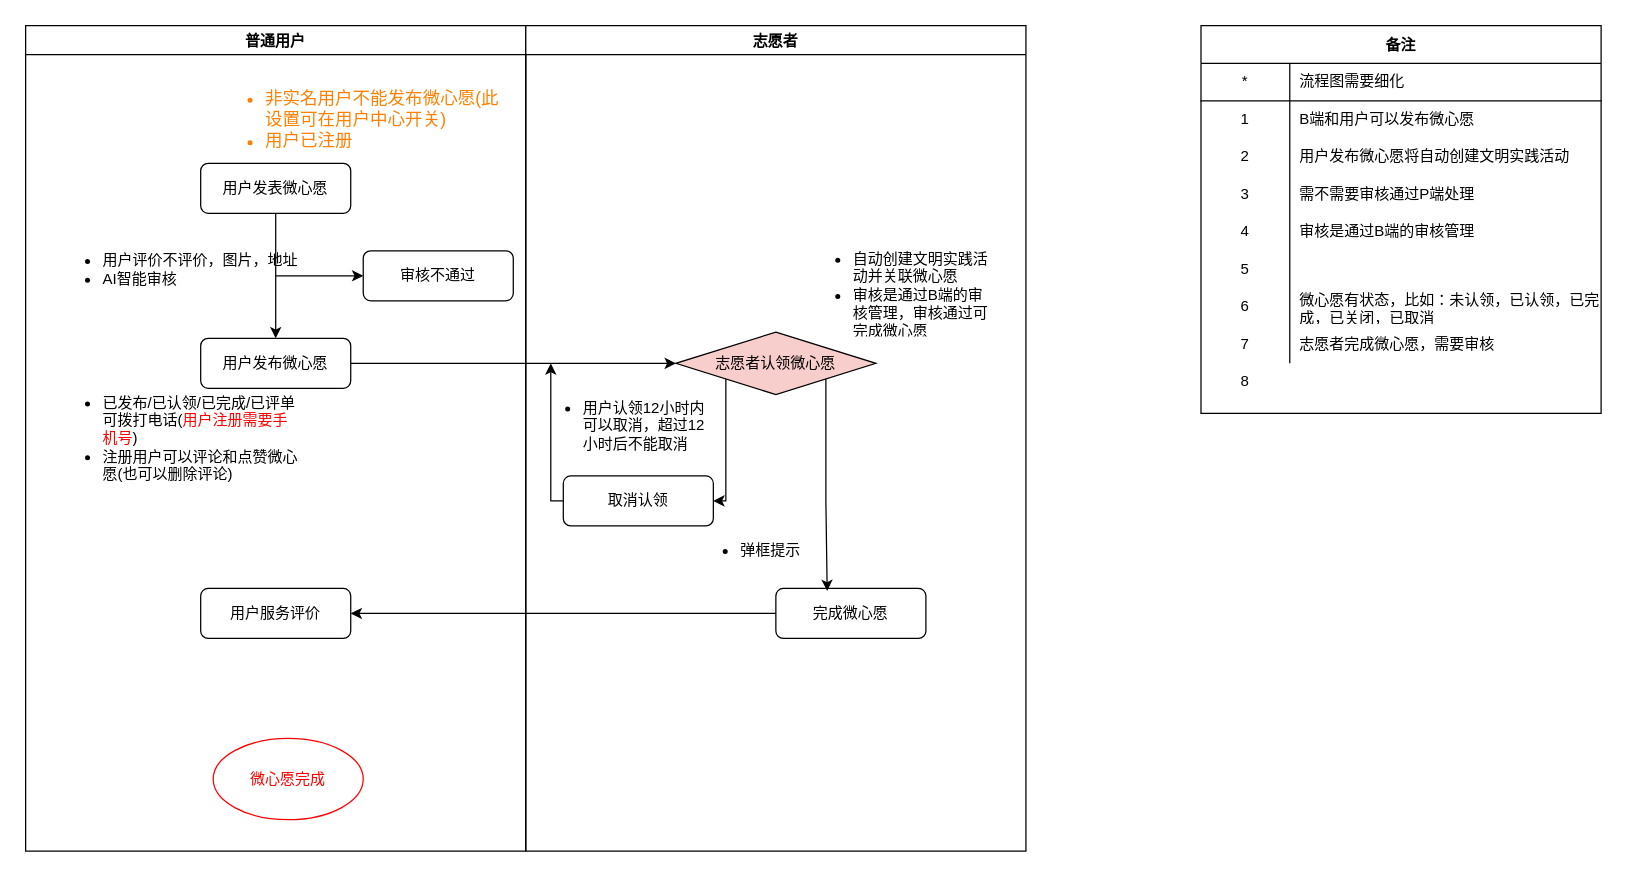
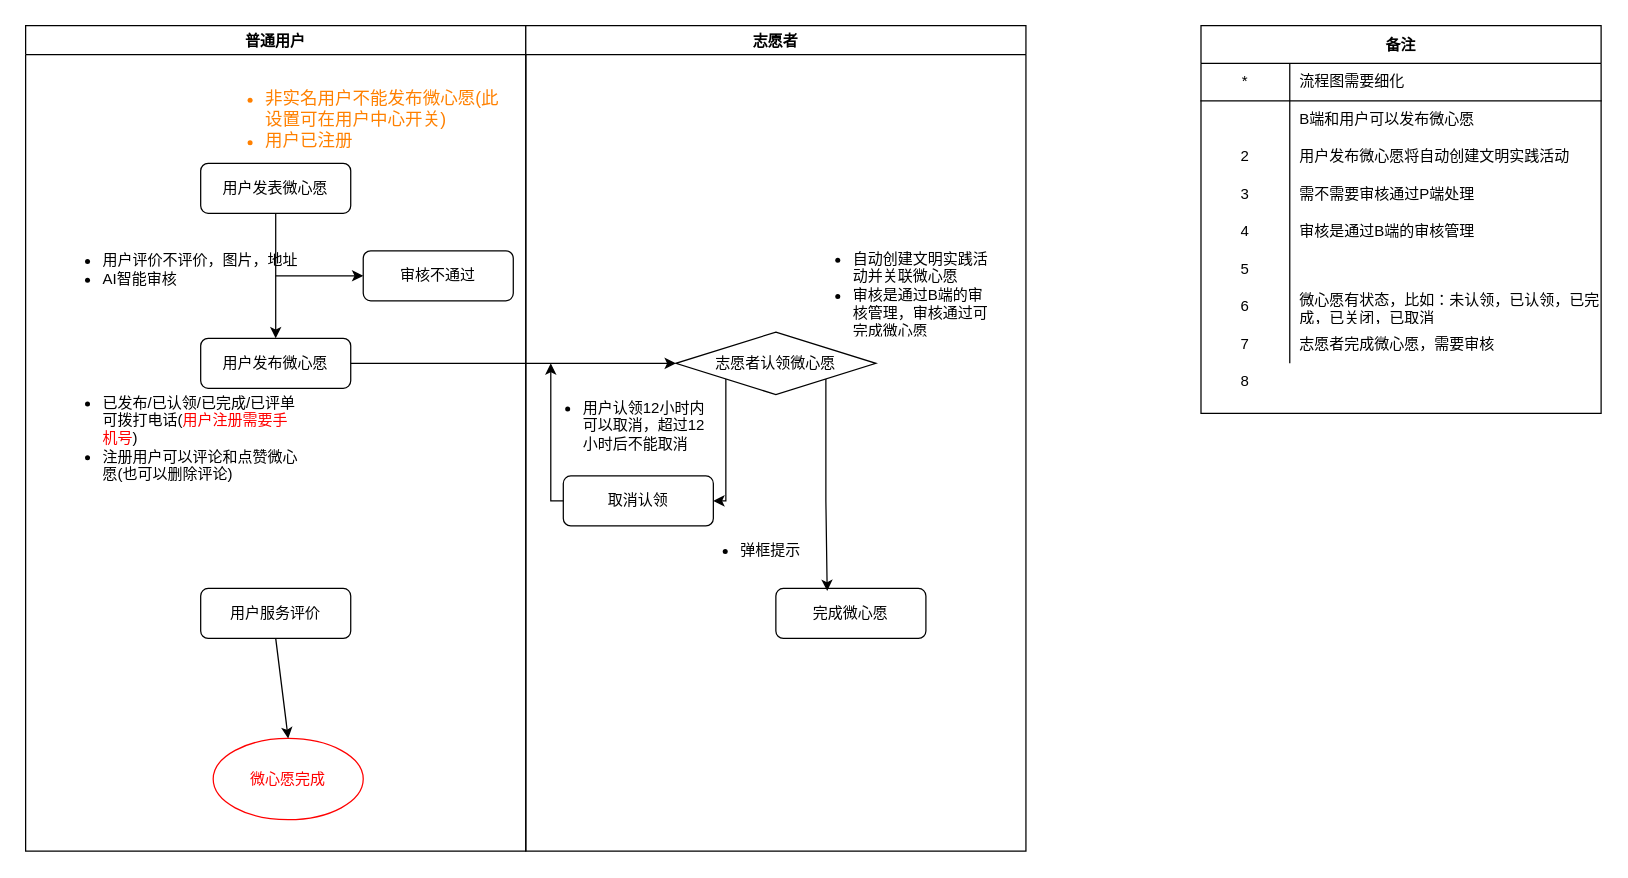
  <mxCell id="0" />
  <mxCell id="1" parent="0" />
  <mxCell id="2" value="普通用户" style="swimlane;" parent="1" vertex="1"><mxGeometry x="20" y="20" width="400" height="660" as="geometry" /></mxCell>
  <mxCell id="3" value="用户发表微心愿" style="rounded=1;whiteSpace=wrap;html=1;" parent="2" vertex="1"><mxGeometry x="140" y="110" width="120" height="40" as="geometry" /></mxCell>
  <mxCell id="4" value="用户发布微心愿" style="rounded=1;whiteSpace=wrap;html=1;" parent="2" vertex="1"><mxGeometry x="140" y="250" width="120" height="40" as="geometry" /></mxCell>
  <mxCell id="5" value="&lt;ul&gt;&lt;li&gt;用户评价不评价，图片，地址&lt;/li&gt;&lt;li&gt;AI智能审核&lt;/li&gt;&lt;/ul&gt;" style="text;strokeColor=none;fillColor=none;html=1;whiteSpace=wrap;verticalAlign=middle;overflow=hidden;" parent="2" vertex="1"><mxGeometry x="20" y="150" width="200" height="90" as="geometry" /></mxCell>
  <mxCell id="6" value="&lt;ul&gt;&lt;li&gt;已发布/已认领/已完成/已评单可拨打电话(&lt;font color=&quot;#ff0000&quot;&gt;用户注册需要手机号&lt;/font&gt;)&lt;/li&gt;&lt;li&gt;注册用户可以评论和点赞微心愿(也可以删除评论)&lt;/li&gt;&lt;/ul&gt;" style="text;strokeColor=none;fillColor=none;html=1;whiteSpace=wrap;verticalAlign=middle;overflow=hidden;" parent="2" vertex="1"><mxGeometry x="20" y="280" width="200" height="90" as="geometry" /></mxCell>
  <mxCell id="7" value="审核不通过" style="rounded=1;whiteSpace=wrap;html=1;" parent="2" vertex="1"><mxGeometry x="270" y="180" width="120" height="40" as="geometry" /></mxCell>
  <mxCell id="8" value="用户服务评价" style="rounded=1;whiteSpace=wrap;html=1;" parent="2" vertex="1"><mxGeometry x="140" y="450" width="120" height="40" as="geometry" /></mxCell>
  <mxCell id="9" value="&lt;font color=&quot;#ff0000&quot;&gt;微心愿完成&lt;/font&gt;" style="ellipse;whiteSpace=wrap;html=1;strokeColor=#FF0000;" parent="2" vertex="1"><mxGeometry x="150" y="570" width="120" height="65" as="geometry" /></mxCell>
+ <mxCell id="10" value="" style="endArrow=classic;html=1;rounded=0;exitX=0.5;exitY=1;exitDx=0;exitDy=0;entryX=0.5;entryY=0;entryDx=0;entryDy=0;" parent="2" source="8" target="9" edge="1"><mxGeometry width="50" height="50" relative="1" as="geometry"><mxPoint x="380" y="400" as="sourcePoint" /><mxPoint x="200" y="570" as="targetPoint" /></mxGeometry></mxCell>
  <mxCell id="11" value="&lt;ul&gt;&lt;li&gt;&lt;span style=&quot;font-size: 14px ; background-color: rgb(255 , 255 , 255)&quot;&gt;非实名用户不能发布微心愿(此设置可在用户中心开关)&lt;/span&gt;&lt;/li&gt;&lt;li&gt;&lt;span style=&quot;font-size: 14px ; background-color: rgb(255 , 255 , 255)&quot;&gt;用户已注册&lt;/span&gt;&lt;/li&gt;&lt;/ul&gt;" style="text;strokeColor=none;fillColor=none;html=1;whiteSpace=wrap;verticalAlign=middle;overflow=hidden;fontColor=#FF8000;" parent="2" vertex="1"><mxGeometry x="150" y="10" width="230" height="130" as="geometry" /></mxCell>
  <mxCell id="12" value="志愿者" style="swimlane;" parent="1" vertex="1"><mxGeometry x="420" y="20" width="400" height="660" as="geometry" /></mxCell>
  <mxCell id="13" value="完成微心愿" style="rounded=1;whiteSpace=wrap;html=1;" parent="12" vertex="1"><mxGeometry x="200" y="450" width="120" height="40" as="geometry" /></mxCell>
  <mxCell id="14" value="&lt;ul&gt;&lt;li&gt;弹框提示&lt;/li&gt;&lt;/ul&gt;" style="text;strokeColor=none;fillColor=none;html=1;whiteSpace=wrap;verticalAlign=middle;overflow=hidden;" parent="12" vertex="1"><mxGeometry x="130" y="390" width="100" height="60" as="geometry" /></mxCell>
  <mxCell id="15" value="取消认领" style="rounded=1;whiteSpace=wrap;html=1;" parent="12" vertex="1"><mxGeometry x="30" y="360" width="120" height="40" as="geometry" /></mxCell>
- <mxCell id="16" value="&lt;span&gt;志愿者认领微心愿&lt;/span&gt;" style="rhombus;whiteSpace=wrap;html=1;fillColor=#f8cecc;" parent="12" vertex="1"><mxGeometry x="120" y="245" width="160" height="50" as="geometry" /></mxCell>
+ <mxCell id="16" value="&lt;span&gt;志愿者认领微心愿&lt;/span&gt;" style="rhombus;whiteSpace=wrap;html=1;" parent="12" vertex="1"><mxGeometry x="120" y="245" width="160" height="50" as="geometry" /></mxCell>
  <mxCell id="17" value="" style="endArrow=classic;html=1;rounded=0;exitX=1;exitY=1;exitDx=0;exitDy=0;entryX=0.342;entryY=0.05;entryDx=0;entryDy=0;entryPerimeter=0;" parent="12" source="16" target="13" edge="1"><mxGeometry width="50" height="50" relative="1" as="geometry"><mxPoint x="250" y="310" as="sourcePoint" /><mxPoint x="240" y="380" as="targetPoint" /><Array as="points"><mxPoint x="240" y="380" /></Array></mxGeometry></mxCell>
  <mxCell id="18" value="" style="endArrow=classic;html=1;rounded=0;exitX=0;exitY=1;exitDx=0;exitDy=0;entryX=1;entryY=0.5;entryDx=0;entryDy=0;" parent="12" source="16" target="15" edge="1"><mxGeometry width="50" height="50" relative="1" as="geometry"><mxPoint x="-20" y="380" as="sourcePoint" /><mxPoint x="160" y="380" as="targetPoint" /><Array as="points"><mxPoint x="160" y="380" /></Array></mxGeometry></mxCell>
  <mxCell id="19" value="&lt;ul&gt;&lt;li&gt;用户认领12小时内可以取消，超过12小时后不能取消&lt;/li&gt;&lt;/ul&gt;" style="text;strokeColor=none;fillColor=none;html=1;whiteSpace=wrap;verticalAlign=middle;overflow=hidden;" parent="12" vertex="1"><mxGeometry x="4" y="280" width="146" height="80" as="geometry" /></mxCell>
  <mxCell id="20" value="&lt;ul&gt;&lt;li&gt;自动创建文明实践活动并关联微心愿&lt;/li&gt;&lt;li&gt;审核是通过B端的审核管理，审核通过可完成微心愿&lt;/li&gt;&lt;/ul&gt;" style="text;strokeColor=none;fillColor=none;html=1;whiteSpace=wrap;verticalAlign=middle;overflow=hidden;" parent="12" vertex="1"><mxGeometry x="220" y="165" width="150" height="85" as="geometry" /></mxCell>
  <mxCell id="21" style="edgeStyle=orthogonalEdgeStyle;rounded=0;orthogonalLoop=1;jettySize=auto;html=1;exitX=0.5;exitY=1;exitDx=0;exitDy=0;" parent="1" source="3" edge="1"><mxGeometry relative="1" as="geometry"><mxPoint x="220" y="270" as="targetPoint" /></mxGeometry></mxCell>
  <mxCell id="22" value="" style="endArrow=classic;html=1;rounded=0;" parent="1" edge="1"><mxGeometry width="50" height="50" relative="1" as="geometry"><mxPoint x="220" y="220" as="sourcePoint" /><mxPoint x="290" y="220" as="targetPoint" /></mxGeometry></mxCell>
  <mxCell id="23" value="" style="endArrow=classic;html=1;rounded=0;exitX=1;exitY=0.5;exitDx=0;exitDy=0;entryX=0;entryY=0.5;entryDx=0;entryDy=0;" parent="1" source="4" target="16" edge="1"><mxGeometry width="50" height="50" relative="1" as="geometry"><mxPoint x="400" y="400" as="sourcePoint" /><mxPoint x="450" y="350" as="targetPoint" /></mxGeometry></mxCell>
  <mxCell id="24" value="" style="endArrow=classic;html=1;rounded=0;exitX=0;exitY=0.5;exitDx=0;exitDy=0;" parent="1" source="15" edge="1"><mxGeometry width="50" height="50" relative="1" as="geometry"><mxPoint x="440" y="400" as="sourcePoint" /><mxPoint x="440" y="290" as="targetPoint" /><Array as="points"><mxPoint x="440" y="400" /></Array></mxGeometry></mxCell>
- <mxCell id="25" value="" style="endArrow=classic;html=1;rounded=0;exitX=0;exitY=0.5;exitDx=0;exitDy=0;entryX=1;entryY=0.5;entryDx=0;entryDy=0;" parent="1" source="13" target="8" edge="1"><mxGeometry width="50" height="50" relative="1" as="geometry"><mxPoint x="400" y="370" as="sourcePoint" /><mxPoint x="450" y="320" as="targetPoint" /></mxGeometry></mxCell>
  <mxCell id="26" value="备注" style="shape=table;startSize=30;container=1;collapsible=0;childLayout=tableLayout;fixedRows=1;rowLines=0;fontStyle=1;align=center;pointerEvents=1;direction=east;" vertex="1" parent="1"><mxGeometry x="960" y="20" width="320" height="310" as="geometry" /></mxCell>
  <mxCell id="27" value="" style="shape=partialRectangle;html=1;whiteSpace=wrap;collapsible=0;dropTarget=0;pointerEvents=1;fillColor=none;top=0;left=0;bottom=1;right=0;points=[[0,0.5],[1,0.5]];portConstraint=eastwest;" vertex="1" parent="26"><mxGeometry y="30" width="320" height="30" as="geometry" /></mxCell>
  <mxCell id="28" value="*" style="shape=partialRectangle;html=1;whiteSpace=wrap;connectable=0;fillColor=none;top=0;left=0;bottom=0;right=0;overflow=hidden;pointerEvents=1;" vertex="1" parent="27"><mxGeometry width="71" height="30" as="geometry"><mxRectangle width="71" height="30" as="alternateBounds" /></mxGeometry></mxCell>
  <mxCell id="29" value="流程图需要细化" style="shape=partialRectangle;html=1;whiteSpace=wrap;connectable=0;fillColor=none;top=0;left=0;bottom=0;right=0;align=left;spacingLeft=6;overflow=hidden;pointerEvents=1;" vertex="1" parent="27"><mxGeometry x="71" width="249" height="30" as="geometry"><mxRectangle width="249" height="30" as="alternateBounds" /></mxGeometry></mxCell>
  <mxCell id="30" style="shape=partialRectangle;html=1;whiteSpace=wrap;collapsible=0;dropTarget=0;pointerEvents=1;fillColor=none;top=0;left=0;bottom=0;right=0;points=[[0,0.5],[1,0.5]];portConstraint=eastwest;labelBorderColor=none;labelBackgroundColor=none;verticalAlign=middle;" vertex="1" parent="26"><mxGeometry y="60" width="320" height="30" as="geometry" /></mxCell>
- <mxCell id="31" value="1" style="shape=partialRectangle;html=1;whiteSpace=wrap;connectable=0;fillColor=none;top=0;left=0;bottom=0;right=0;overflow=hidden;pointerEvents=1;flipV=1;labelBorderColor=none;" vertex="1" parent="30"><mxGeometry width="71" height="30" as="geometry"><mxRectangle width="71" height="30" as="alternateBounds" /></mxGeometry></mxCell>
  <mxCell id="32" value="&lt;span&gt;B端和用户可以发布微心愿&lt;/span&gt;" style="shape=partialRectangle;html=1;whiteSpace=wrap;connectable=0;fillColor=none;top=0;left=0;bottom=0;right=0;align=left;spacingLeft=6;overflow=hidden;pointerEvents=1;" vertex="1" parent="30"><mxGeometry x="71" width="249" height="30" as="geometry"><mxRectangle width="249" height="30" as="alternateBounds" /></mxGeometry></mxCell>
  <mxCell id="33" style="shape=partialRectangle;html=1;whiteSpace=wrap;collapsible=0;dropTarget=0;pointerEvents=1;fillColor=none;top=0;left=0;bottom=0;right=0;points=[[0,0.5],[1,0.5]];portConstraint=eastwest;labelBorderColor=none;labelBackgroundColor=none;verticalAlign=middle;" vertex="1" parent="26"><mxGeometry y="90" width="320" height="30" as="geometry" /></mxCell>
  <mxCell id="34" value="2" style="shape=partialRectangle;html=1;whiteSpace=wrap;connectable=0;fillColor=none;top=0;left=0;bottom=0;right=0;overflow=hidden;pointerEvents=1;flipV=1;labelBorderColor=none;" vertex="1" parent="33"><mxGeometry width="71" height="30" as="geometry"><mxRectangle width="71" height="30" as="alternateBounds" /></mxGeometry></mxCell>
  <mxCell id="35" value="用户发布微心愿将自动创建文明实践活动" style="shape=partialRectangle;html=1;whiteSpace=wrap;connectable=0;fillColor=none;top=0;left=0;bottom=0;right=0;align=left;spacingLeft=6;overflow=hidden;pointerEvents=1;" vertex="1" parent="33"><mxGeometry x="71" width="249" height="30" as="geometry"><mxRectangle width="249" height="30" as="alternateBounds" /></mxGeometry></mxCell>
  <mxCell id="36" style="shape=partialRectangle;html=1;whiteSpace=wrap;collapsible=0;dropTarget=0;pointerEvents=1;fillColor=none;top=0;left=0;bottom=0;right=0;points=[[0,0.5],[1,0.5]];portConstraint=eastwest;" vertex="1" parent="26"><mxGeometry y="120" width="320" height="30" as="geometry" /></mxCell>
  <mxCell id="37" value="3" style="shape=partialRectangle;html=1;whiteSpace=wrap;connectable=0;fillColor=none;top=0;left=0;bottom=0;right=0;overflow=hidden;pointerEvents=1;flipH=1;" vertex="1" parent="36"><mxGeometry width="71" height="30" as="geometry"><mxRectangle width="71" height="30" as="alternateBounds" /></mxGeometry></mxCell>
  <mxCell id="38" value="需不需要审核通过P端处理" style="shape=partialRectangle;html=1;whiteSpace=wrap;connectable=0;fillColor=none;top=0;left=0;bottom=0;right=0;align=left;spacingLeft=6;overflow=hidden;pointerEvents=1;" vertex="1" parent="36"><mxGeometry x="71" width="249" height="30" as="geometry"><mxRectangle width="249" height="30" as="alternateBounds" /></mxGeometry></mxCell>
  <mxCell id="39" value="" style="shape=partialRectangle;html=1;whiteSpace=wrap;collapsible=0;dropTarget=0;pointerEvents=1;fillColor=none;top=0;left=0;bottom=0;right=0;points=[[0,0.5],[1,0.5]];portConstraint=eastwest;" vertex="1" parent="26"><mxGeometry y="150" width="320" height="30" as="geometry" /></mxCell>
  <mxCell id="40" value="4" style="shape=partialRectangle;html=1;whiteSpace=wrap;connectable=0;fillColor=none;top=0;left=0;bottom=0;right=0;overflow=hidden;pointerEvents=1;" vertex="1" parent="39"><mxGeometry width="71" height="30" as="geometry"><mxRectangle width="71" height="30" as="alternateBounds" /></mxGeometry></mxCell>
  <mxCell id="41" value="审核是通过B端的审核管理" style="shape=partialRectangle;html=1;whiteSpace=wrap;connectable=0;fillColor=none;top=0;left=0;bottom=0;right=0;align=left;spacingLeft=6;overflow=hidden;pointerEvents=1;" vertex="1" parent="39"><mxGeometry x="71" width="249" height="30" as="geometry"><mxRectangle width="249" height="30" as="alternateBounds" /></mxGeometry></mxCell>
  <mxCell id="42" value="" style="shape=partialRectangle;html=1;whiteSpace=wrap;collapsible=0;dropTarget=0;pointerEvents=1;fillColor=none;top=0;left=0;bottom=0;right=0;points=[[0,0.5],[1,0.5]];portConstraint=eastwest;" vertex="1" parent="26"><mxGeometry y="180" width="320" height="30" as="geometry" /></mxCell>
  <mxCell id="43" value="5" style="shape=partialRectangle;html=1;whiteSpace=wrap;connectable=0;fillColor=none;top=0;left=0;bottom=0;right=0;overflow=hidden;pointerEvents=1;" vertex="1" parent="42"><mxGeometry width="71" height="30" as="geometry"><mxRectangle width="71" height="30" as="alternateBounds" /></mxGeometry></mxCell>
  <mxCell id="44" style="shape=partialRectangle;html=1;whiteSpace=wrap;collapsible=0;dropTarget=0;pointerEvents=1;fillColor=none;top=0;left=0;bottom=0;right=0;points=[[0,0.5],[1,0.5]];portConstraint=eastwest;labelBorderColor=none;labelBackgroundColor=none;verticalAlign=middle;" vertex="1" parent="26"><mxGeometry y="210" width="320" height="30" as="geometry" /></mxCell>
  <mxCell id="45" value="6" style="shape=partialRectangle;html=1;whiteSpace=wrap;connectable=0;fillColor=none;top=0;left=0;bottom=0;right=0;overflow=hidden;pointerEvents=1;flipV=1;labelBorderColor=none;" vertex="1" parent="44"><mxGeometry width="71" height="30" as="geometry"><mxRectangle width="71" height="30" as="alternateBounds" /></mxGeometry></mxCell>
  <mxCell id="46" value="微心愿有状态，比如：未认领，已认领，已完成，已关闭，已取消" style="shape=partialRectangle;html=1;whiteSpace=wrap;connectable=0;fillColor=none;top=0;left=0;bottom=0;right=0;align=left;spacingLeft=6;overflow=hidden;pointerEvents=1;fontSize=12;strokeWidth=1;" vertex="1" parent="44"><mxGeometry x="71" width="249" height="30" as="geometry"><mxRectangle width="249" height="30" as="alternateBounds" /></mxGeometry></mxCell>
  <mxCell id="47" style="shape=partialRectangle;html=1;whiteSpace=wrap;collapsible=0;dropTarget=0;pointerEvents=1;fillColor=none;top=0;left=0;bottom=0;right=0;points=[[0,0.5],[1,0.5]];portConstraint=eastwest;labelBorderColor=none;labelBackgroundColor=none;verticalAlign=middle;" vertex="1" parent="26"><mxGeometry y="240" width="320" height="30" as="geometry" /></mxCell>
  <mxCell id="48" value="7" style="shape=partialRectangle;html=1;whiteSpace=wrap;connectable=0;fillColor=none;top=0;left=0;bottom=0;right=0;overflow=hidden;pointerEvents=1;flipV=1;labelBorderColor=none;" vertex="1" parent="47"><mxGeometry width="71" height="30" as="geometry"><mxRectangle width="71" height="30" as="alternateBounds" /></mxGeometry></mxCell>
  <mxCell id="49" value="志愿者完成微心愿，需要审核" style="shape=partialRectangle;html=1;whiteSpace=wrap;connectable=0;fillColor=none;top=0;left=0;bottom=0;right=0;align=left;spacingLeft=6;overflow=hidden;pointerEvents=1;" vertex="1" parent="47"><mxGeometry x="71" width="249" height="30" as="geometry"><mxRectangle width="249" height="30" as="alternateBounds" /></mxGeometry></mxCell>
  <mxCell id="50" style="shape=partialRectangle;html=1;whiteSpace=wrap;collapsible=0;dropTarget=0;pointerEvents=1;fillColor=none;top=0;left=0;bottom=0;right=0;points=[[0,0.5],[1,0.5]];portConstraint=eastwest;labelBorderColor=none;labelBackgroundColor=none;verticalAlign=middle;" vertex="1" parent="26"><mxGeometry y="270" width="320" height="30" as="geometry" /></mxCell>
  <mxCell id="51" value="8" style="shape=partialRectangle;html=1;whiteSpace=wrap;connectable=0;fillColor=none;top=0;left=0;bottom=0;right=0;overflow=hidden;pointerEvents=1;flipV=1;labelBorderColor=none;" vertex="1" parent="50"><mxGeometry width="71" height="30" as="geometry"><mxRectangle width="71" height="30" as="alternateBounds" /></mxGeometry></mxCell>
